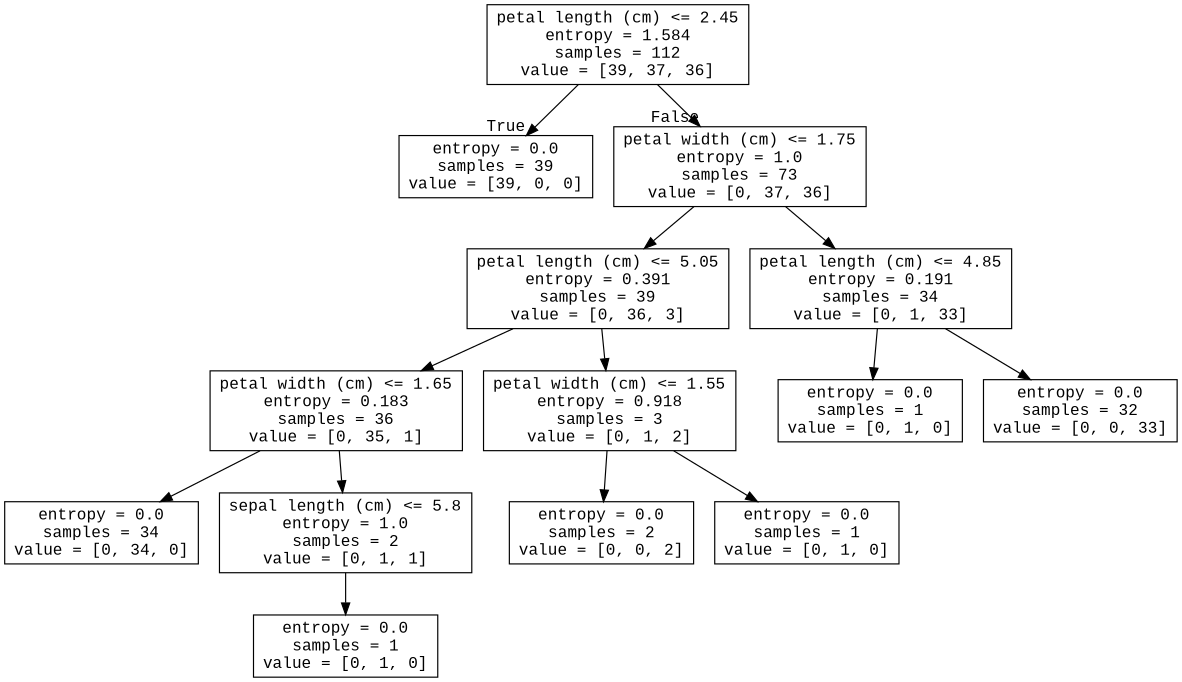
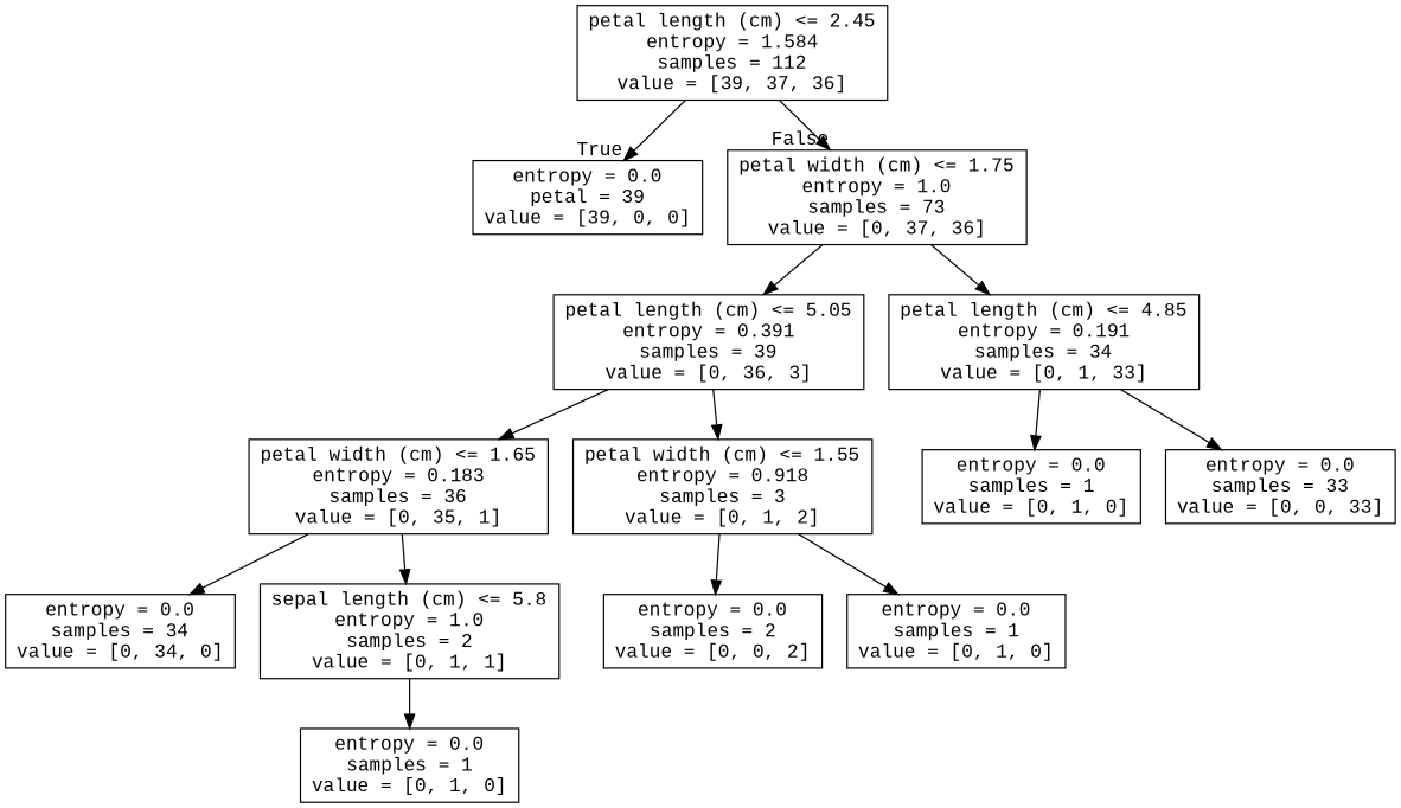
  digraph {
    fontname="Liberation Mono"
    node [fontname="Liberation Mono" shape=box]
    edge [fontname="Liberation Mono"]
    n1 [label="petal length (cm) <= 2.45\nentropy = 1.584\nsamples = 112\nvalue = [39, 37, 36]"]
-   n2 [label="entropy = 0.0\nsamples = 39\nvalue = [39, 0, 0]"]
+   n2 [label="entropy = 0.0\npetal = 39\nvalue = [39, 0, 0]"]
    n3 [label="petal width (cm) <= 1.75\nentropy = 1.0\nsamples = 73\nvalue = [0, 37, 36]"]
    n4 [label="petal length (cm) <= 5.05\nentropy = 0.391\nsamples = 39\nvalue = [0, 36, 3]"]
    n5 [label="petal length (cm) <= 4.85\nentropy = 0.191\nsamples = 34\nvalue = [0, 1, 33]"]
    n6 [label="petal width (cm) <= 1.65\nentropy = 0.183\nsamples = 36\nvalue = [0, 35, 1]"]
    n7 [label="petal width (cm) <= 1.55\nentropy = 0.918\nsamples = 3\nvalue = [0, 1, 2]"]
    n8 [label="entropy = 0.0\nsamples = 1\nvalue = [0, 1, 0]"]
-   n9 [label="entropy = 0.0\nsamples = 32\nvalue = [0, 0, 33]"]
+   n9 [label="entropy = 0.0\nsamples = 33\nvalue = [0, 0, 33]"]
    n10 [label="entropy = 0.0\nsamples = 34\nvalue = [0, 34, 0]"]
    n11 [label="sepal length (cm) <= 5.8\nentropy = 1.0\nsamples = 2\nvalue = [0, 1, 1]"]
    n12 [label="entropy = 0.0\nsamples = 2\nvalue = [0, 0, 2]"]
    n13 [label="entropy = 0.0\nsamples = 1\nvalue = [0, 1, 0]"]
    n14 [label="entropy = 0.0\nsamples = 1\nvalue = [0, 1, 0]"]
    n1 -> n2 [headlabel=True labelangle=45 labeldistance=2.5]
    n1 -> n3 [headlabel=False labelangle=-45 labeldistance=2.5]
    n3 -> n4
    n3 -> n5
    n4 -> n6
    n4 -> n7
    n5 -> n8
    n5 -> n9
    n6 -> n10
    n6 -> n11
    n7 -> n12
    n7 -> n13
    n11 -> n14
  }
